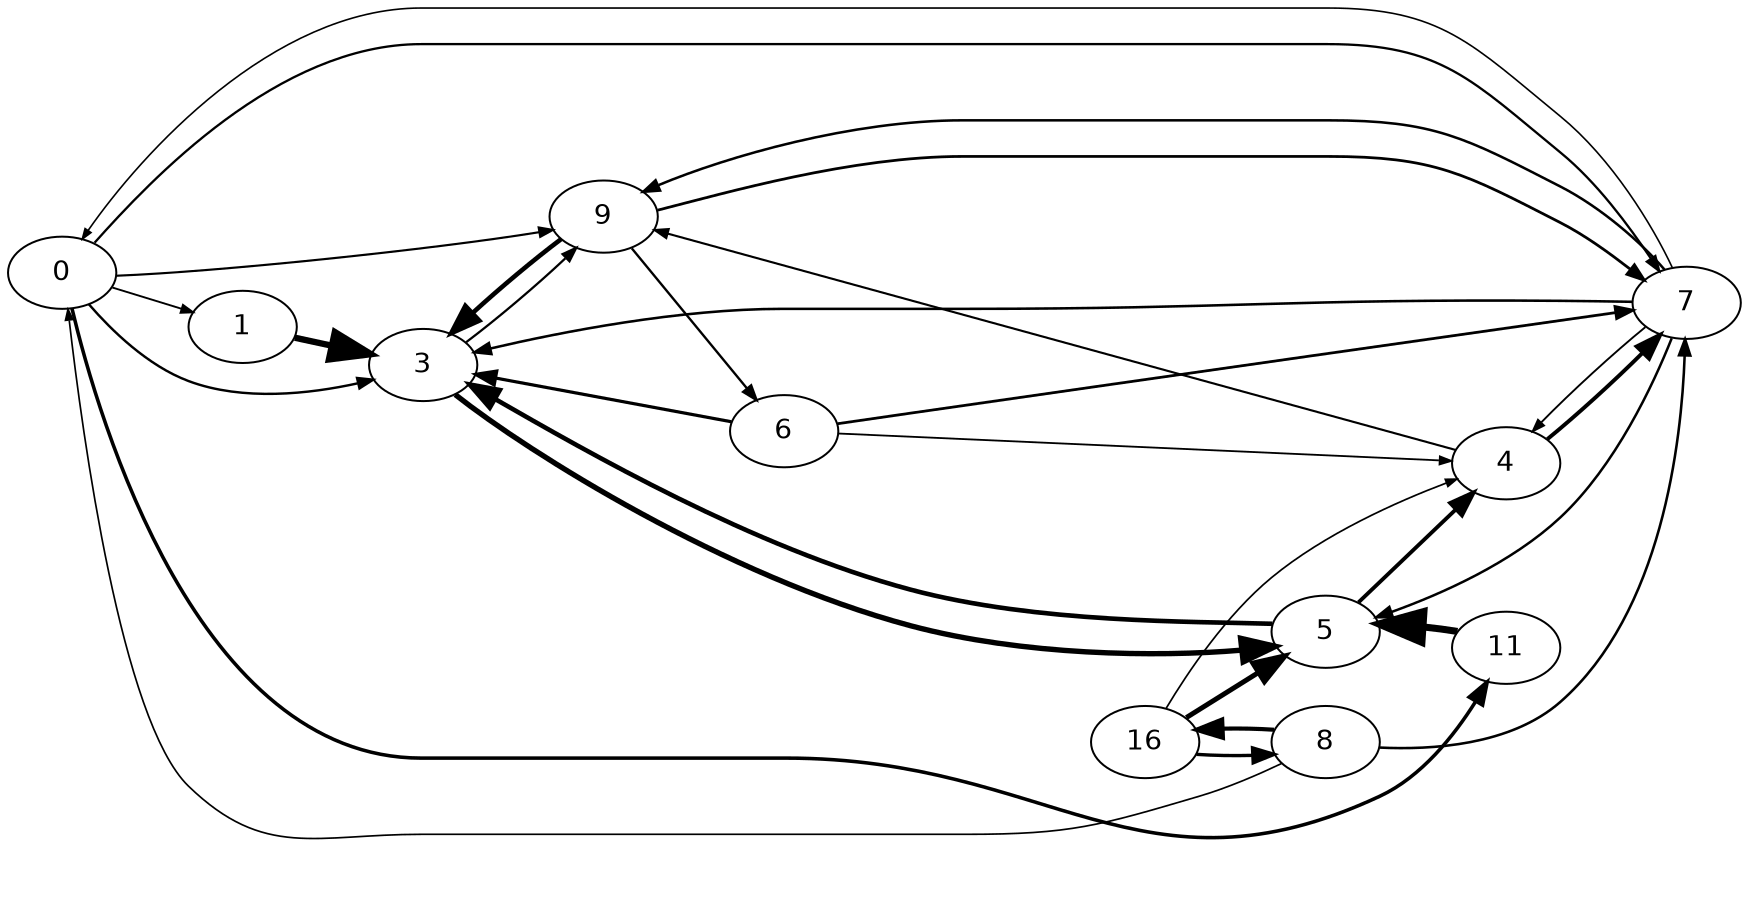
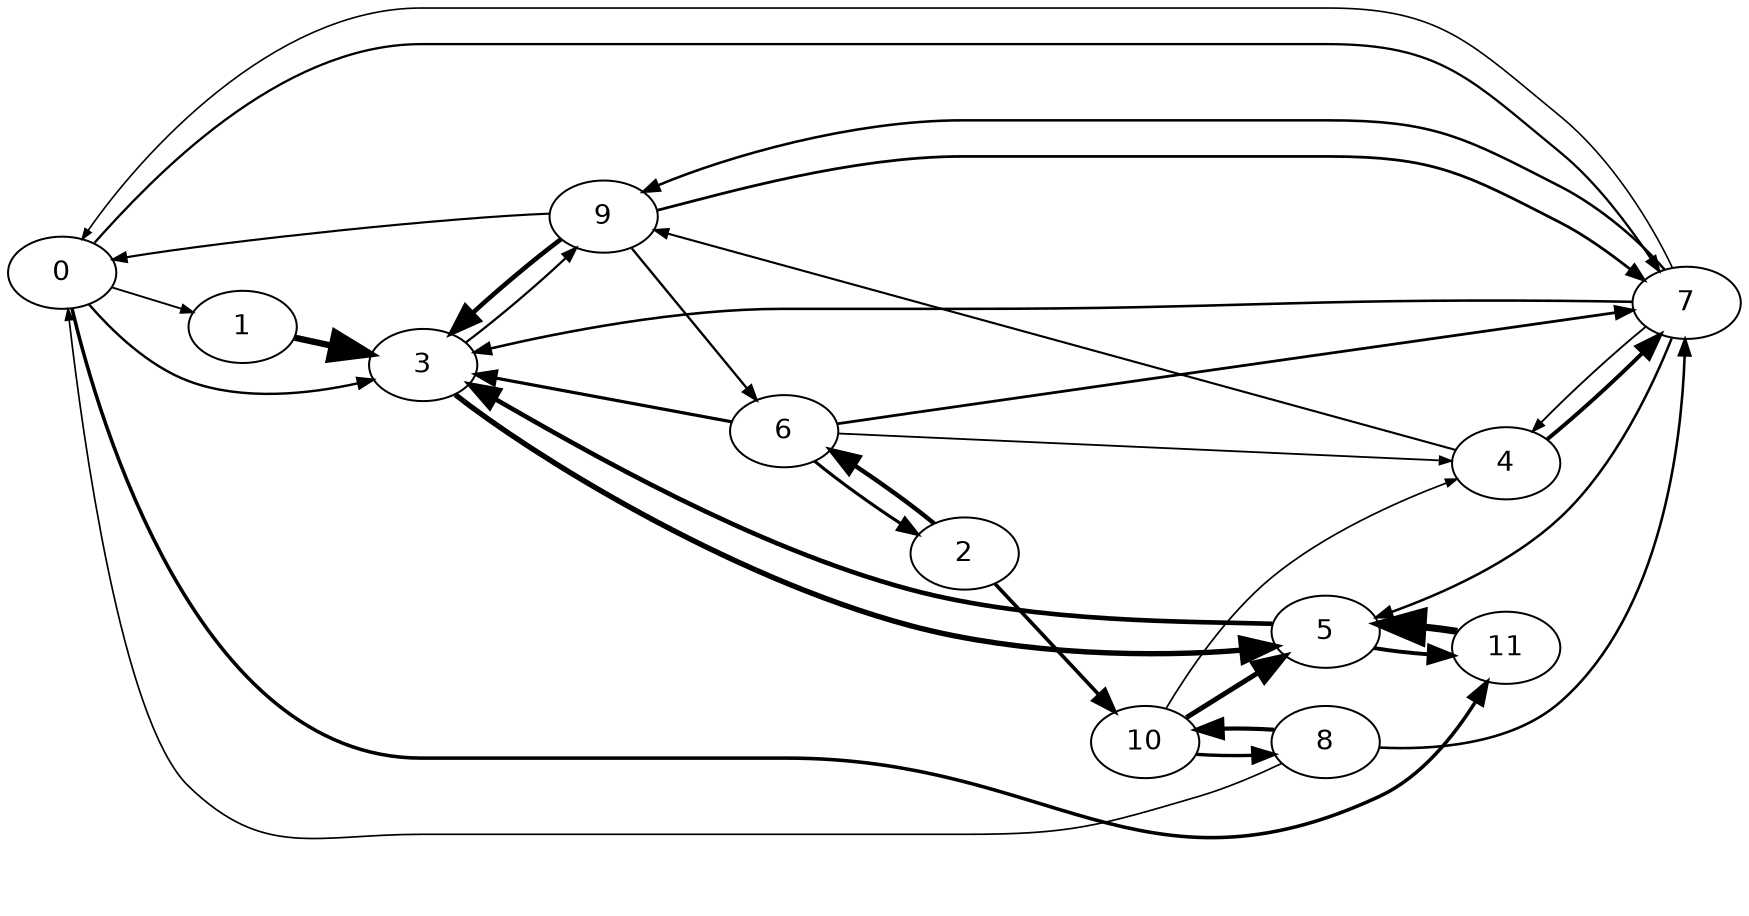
  digraph {
    rankdir=LR
    node [fontname=Helvetica]
    0
    3
    7
    9
    11
    1
    5
    4
    6
-   10 [label=16]
+   2
+   10
    8
    0 -> 3 [arrowsize=0.7633155013649704 penwidth=1.212324619814953]
    0 -> 7 [arrowsize=0.725603240183656 penwidth=1.1524286755858066]
-   0 -> 9 [arrowsize=0.6770115906748734 penwidth=1.0752537028365639]
+   9 -> 0 [arrowsize=0.6770115906748734 penwidth=1.0752537028365639]
    0 -> 11 [arrowsize=1.116667888196298 penwidth=1.7735313518411793]
    0 -> 1 [arrowsize=0.5936818456270563 penwidth=0.9429064607017954]
    3 -> 9 [arrowsize=0.7090853247694304 penwidth=1.1261943393396838]
    3 -> 5 [arrowsize=1.6907197142138366 penwidth=2.685260722574917]
    7 -> 0 [arrowsize=0.51 penwidth=0.81]
    7 -> 3 [arrowsize=0.8045810441396214 penwidth=1.2778640112805753]
    7 -> 9 [arrowsize=0.8000172177889091 penwidth=1.27061558119415]
    7 -> 5 [arrowsize=0.7854192323314492 penwidth=1.2474305454675958]
    7 -> 4 [arrowsize=0.5949533692806784 penwidth=0.9449259394457835]
    9 -> 3 [arrowsize=1.4477867627418046 penwidth=2.2994260349428663]
    9 -> 7 [arrowsize=0.8670651791252267 penwidth=1.377103519787125]
    9 -> 6 [arrowsize=0.7428737921015535 penwidth=1.1798583756907026]
    11 -> 5 [arrowsize=2.21 penwidth=3.5100000000000002]
    1 -> 3 [arrowsize=1.9927619157119894 penwidth=3.1649748073072774]
    5 -> 3 [arrowsize=1.449980983914711 penwidth=2.302910974452777]
-   5 -> 4 [arrowsize=1.2212271052982533 penwidth=1.9395959907678142]
+   5 -> 11 [arrowsize=1.2212271052982533 penwidth=1.9395959907678142]
    4 -> 7 [arrowsize=1.2419277568798344 penwidth=1.9724734962209134]
    4 -> 9 [arrowsize=0.6651201924314681 penwidth=1.056367364449979]
    6 -> 3 [arrowsize=1.008177938253604 penwidth=1.6012237842851358]
    6 -> 7 [arrowsize=0.8666048380464116 penwidth=1.3763723898384186]
    6 -> 4 [arrowsize=0.5726155544031067 penwidth=0.9094482334637579]
+   6 -> 2 [arrowsize=0.9828346693462785 penwidth=1.5609727101382072]
+   2 -> 6 [arrowsize=1.3929823927049536 penwidth=2.212383800178456]
+   2 -> 10 [arrowsize=1.1526892822315902 penwidth=1.8307418011913492]
    10 -> 5 [arrowsize=1.5645000965204154 penwidth=2.4847942709441893]
    10 -> 4 [arrowsize=0.540445594052361 penwidth=0.8583547670243381]
    10 -> 8 [arrowsize=1.0626984485926179 penwidth=1.687815183058864]
    8 -> 0 [arrowsize=0.5328413314210937 penwidth=0.8462774087276195]
    8 -> 7 [arrowsize=0.8066945236105157 penwidth=1.2812207139696428]
    8 -> 10 [arrowsize=1.3078852337670737 penwidth=2.077229488924176]
  }
